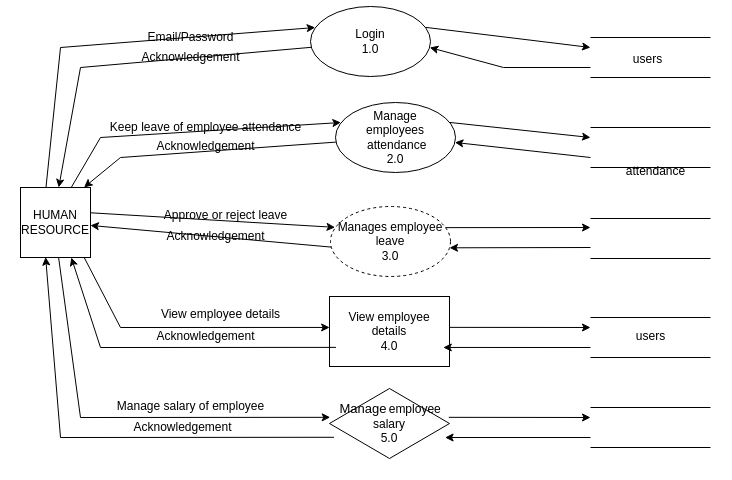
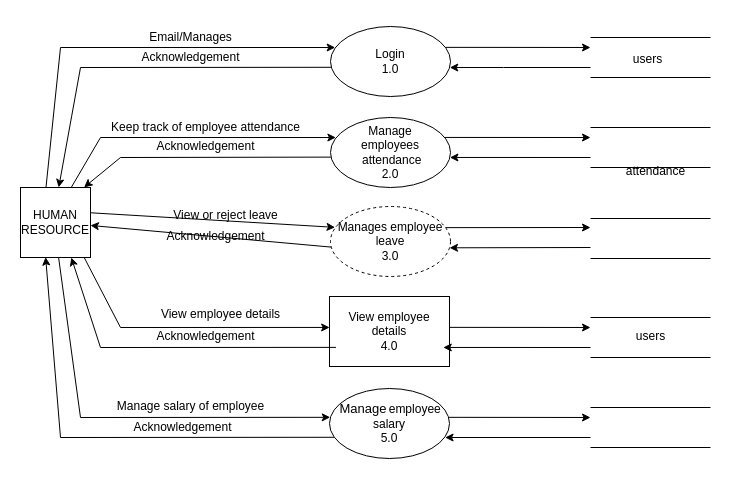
  <mxCell id="0" />
  <mxCell id="1" parent="0" />
- <mxCell id="2" value="Login&lt;br style=&quot;border-color: var(--border-color);&quot;&gt;&lt;span style=&quot;&quot;&gt;1.0&lt;/span&gt;" style="ellipse;whiteSpace=wrap;html=1;" parent="1" vertex="1"><mxGeometry x="310" y="6" width="120" height="70" as="geometry" /></mxCell>
- <mxCell id="3" value="Manage&lt;br style=&quot;border-color: var(--border-color);&quot;&gt;employees&lt;br style=&quot;border-color: var(--border-color);&quot;&gt;&lt;span style=&quot;border-color: var(--border-color);&quot;&gt;&amp;nbsp;attendance&lt;/span&gt;&lt;br style=&quot;border-color: var(--border-color);&quot;&gt;&lt;span style=&quot;border-color: var(--border-color);&quot;&gt;2.0&lt;/span&gt;" style="ellipse;whiteSpace=wrap;html=1;" parent="1" vertex="1"><mxGeometry x="335" y="102" width="120" height="70" as="geometry" /></mxCell>
+ <mxCell id="2" value="Login&lt;br style=&quot;border-color: var(--border-color);&quot;&gt;&lt;span style=&quot;&quot;&gt;1.0&lt;/span&gt;" style="ellipse;whiteSpace=wrap;html=1;" parent="1" vertex="1"><mxGeometry x="330" y="26" width="120" height="70" as="geometry" /></mxCell>
+ <mxCell id="3" value="Manage&lt;br style=&quot;border-color: var(--border-color);&quot;&gt;employees&lt;br style=&quot;border-color: var(--border-color);&quot;&gt;&lt;span style=&quot;border-color: var(--border-color);&quot;&gt;&amp;nbsp;attendance&lt;/span&gt;&lt;br style=&quot;border-color: var(--border-color);&quot;&gt;&lt;span style=&quot;border-color: var(--border-color);&quot;&gt;2.0&lt;/span&gt;" style="ellipse;whiteSpace=wrap;html=1;" parent="1" vertex="1"><mxGeometry x="330" y="117" width="120" height="70" as="geometry" /></mxCell>
  <mxCell id="4" value="Manages employee&lt;br style=&quot;border-color: var(--border-color);&quot;&gt;leave&lt;br style=&quot;border-color: var(--border-color);&quot;&gt;&lt;span style=&quot;border-color: var(--border-color);&quot;&gt;3.0&lt;/span&gt;" style="ellipse;whiteSpace=wrap;html=1;dashed=1;" parent="1" vertex="1"><mxGeometry x="330" y="206" width="120" height="70" as="geometry" /></mxCell>
  <mxCell id="5" value="HUMAN RESOURCE" style="whiteSpace=wrap;html=1;aspect=fixed;" parent="1" vertex="1"><mxGeometry x="20" y="187" width="70" height="70" as="geometry" /></mxCell>
  <mxCell id="6" value="View employee details&lt;br style=&quot;border-color: var(--border-color);&quot;&gt;4.0" style="whiteSpace=wrap;html=1;rounded=0;" parent="1" vertex="1"><mxGeometry x="329" y="296" width="120" height="70" as="geometry" /></mxCell>
- <mxCell id="7" value="&lt;font style=&quot;border-color: var(--border-color); font-size: 8px;&quot;&gt;&amp;nbsp;&lt;/font&gt;&lt;font style=&quot;border-color: var(--border-color); font-size: 13px;&quot;&gt;Manage&lt;/font&gt;&lt;font style=&quot;border-color: var(--border-color); font-size: 8px;&quot;&gt;&amp;nbsp;&lt;/font&gt;&lt;font style=&quot;border-color: var(--border-color);&quot;&gt;employee&lt;br&gt;salary&lt;/font&gt;&lt;br style=&quot;border-color: var(--border-color);&quot;&gt;5.0" style="rhombus;whiteSpace=wrap;html=1;" parent="1" vertex="1"><mxGeometry x="329" y="388" width="120" height="70" as="geometry" /></mxCell>
+ <mxCell id="7" value="&lt;font style=&quot;border-color: var(--border-color); font-size: 8px;&quot;&gt;&amp;nbsp;&lt;/font&gt;&lt;font style=&quot;border-color: var(--border-color); font-size: 13px;&quot;&gt;Manage&lt;/font&gt;&lt;font style=&quot;border-color: var(--border-color); font-size: 8px;&quot;&gt;&amp;nbsp;&lt;/font&gt;&lt;font style=&quot;border-color: var(--border-color);&quot;&gt;employee&lt;br&gt;salary&lt;/font&gt;&lt;br style=&quot;border-color: var(--border-color);&quot;&gt;5.0" style="ellipse;whiteSpace=wrap;html=1;" parent="1" vertex="1"><mxGeometry x="329" y="388" width="120" height="70" as="geometry" /></mxCell>
  <mxCell id="8" value="" style="endArrow=classic;html=1;rounded=0;exitX=0.364;exitY=0;exitDx=0;exitDy=0;exitPerimeter=0;entryX=0.039;entryY=0.3;entryDx=0;entryDy=0;entryPerimeter=0;" parent="1" source="5" target="2" edge="1"><mxGeometry width="50" height="50" relative="1" as="geometry"><mxPoint x="60" y="177" as="sourcePoint" /><mxPoint x="320" y="-33" as="targetPoint" /><Array as="points"><mxPoint x="60" y="47" /></Array></mxGeometry></mxCell>
  <mxCell id="9" value="" style="endArrow=classic;html=1;rounded=0;entryX=0.546;entryY=-0.001;entryDx=0;entryDy=0;entryPerimeter=0;exitX=0.008;exitY=0.583;exitDx=0;exitDy=0;exitPerimeter=0;" parent="1" source="2" target="5" edge="1"><mxGeometry width="50" height="50" relative="1" as="geometry"><mxPoint x="340" y="17" as="sourcePoint" /><mxPoint x="70" y="177" as="targetPoint" /><Array as="points"><mxPoint x="80" y="67" /></Array></mxGeometry></mxCell>
  <mxCell id="10" value="" style="endArrow=classic;html=1;rounded=0;exitX=0.726;exitY=-0.002;exitDx=0;exitDy=0;exitPerimeter=0;entryX=0.045;entryY=0.286;entryDx=0;entryDy=0;entryPerimeter=0;" parent="1" source="5" target="3" edge="1"><mxGeometry width="50" height="50" relative="1" as="geometry"><mxPoint x="92.51" y="187" as="sourcePoint" /><mxPoint x="330" y="147" as="targetPoint" /><Array as="points"><mxPoint x="100" y="137" /></Array></mxGeometry></mxCell>
  <mxCell id="11" value="" style="endArrow=classic;html=1;rounded=0;exitX=0.003;exitY=0.566;exitDx=0;exitDy=0;exitPerimeter=0;entryX=0.908;entryY=-0.002;entryDx=0;entryDy=0;entryPerimeter=0;" parent="1" source="3" target="5" edge="1"><mxGeometry width="50" height="50" relative="1" as="geometry"><mxPoint x="230" y="147" as="sourcePoint" /><mxPoint x="100" y="187" as="targetPoint" /><Array as="points"><mxPoint x="120" y="157" /></Array></mxGeometry></mxCell>
  <mxCell id="12" value="" style="endArrow=classic;html=1;rounded=0;exitX=0.997;exitY=0.361;exitDx=0;exitDy=0;exitPerimeter=0;entryX=0.038;entryY=0.298;entryDx=0;entryDy=0;entryPerimeter=0;" parent="1" source="5" target="4" edge="1"><mxGeometry width="50" height="50" relative="1" as="geometry"><mxPoint x="300" y="257" as="sourcePoint" /><mxPoint x="330" y="207" as="targetPoint" /></mxGeometry></mxCell>
  <mxCell id="13" value="" style="endArrow=classic;html=1;rounded=0;entryX=0.999;entryY=0.542;entryDx=0;entryDy=0;entryPerimeter=0;exitX=0.005;exitY=0.58;exitDx=0;exitDy=0;exitPerimeter=0;" parent="1" source="4" target="5" edge="1"><mxGeometry width="50" height="50" relative="1" as="geometry"><mxPoint x="300" y="257" as="sourcePoint" /><mxPoint x="350" y="207" as="targetPoint" /></mxGeometry></mxCell>
  <mxCell id="14" value="" style="endArrow=classic;html=1;rounded=0;exitX=0.91;exitY=1;exitDx=0;exitDy=0;exitPerimeter=0;entryX=0.001;entryY=0.442;entryDx=0;entryDy=0;entryPerimeter=0;" parent="1" source="5" target="6" edge="1"><mxGeometry width="50" height="50" relative="1" as="geometry"><mxPoint x="210" y="437" as="sourcePoint" /><mxPoint x="330" y="327" as="targetPoint" /><Array as="points"><mxPoint x="120" y="327" /></Array></mxGeometry></mxCell>
  <mxCell id="15" value="" style="endArrow=classic;html=1;rounded=0;entryX=0.726;entryY=1;entryDx=0;entryDy=0;entryPerimeter=0;exitX=0.054;exitY=0.727;exitDx=0;exitDy=0;exitPerimeter=0;" parent="1" source="6" target="5" edge="1"><mxGeometry width="50" height="50" relative="1" as="geometry"><mxPoint x="320" y="337" as="sourcePoint" /><mxPoint x="110" y="297" as="targetPoint" /><Array as="points"><mxPoint x="100" y="347" /></Array></mxGeometry></mxCell>
  <mxCell id="16" value="" style="endArrow=classic;html=1;rounded=0;exitX=0.544;exitY=0.999;exitDx=0;exitDy=0;exitPerimeter=0;entryX=0.006;entryY=0.412;entryDx=0;entryDy=0;entryPerimeter=0;" parent="1" source="5" target="7" edge="1"><mxGeometry width="50" height="50" relative="1" as="geometry"><mxPoint x="60" y="407" as="sourcePoint" /><mxPoint x="320" y="427" as="targetPoint" /><Array as="points"><mxPoint x="80" y="417" /></Array></mxGeometry></mxCell>
  <mxCell id="17" value="" style="endArrow=classic;html=1;rounded=0;entryX=0.359;entryY=0.994;entryDx=0;entryDy=0;entryPerimeter=0;exitX=0.037;exitY=0.697;exitDx=0;exitDy=0;exitPerimeter=0;" parent="1" source="7" target="5" edge="1"><mxGeometry width="50" height="50" relative="1" as="geometry"><mxPoint x="320" y="447" as="sourcePoint" /><mxPoint x="60" y="297" as="targetPoint" /><Array as="points"><mxPoint x="60" y="437" /></Array></mxGeometry></mxCell>
  <mxCell id="18" value="" style="endArrow=classic;html=1;rounded=0;exitX=0.96;exitY=0.302;exitDx=0;exitDy=0;exitPerimeter=0;" parent="1" source="4" edge="1"><mxGeometry width="50" height="50" relative="1" as="geometry"><mxPoint x="450" y="236" as="sourcePoint" /><mxPoint x="590" y="227" as="targetPoint" /></mxGeometry></mxCell>
  <mxCell id="19" value="" style="endArrow=classic;html=1;rounded=0;exitX=0.997;exitY=0.441;exitDx=0;exitDy=0;exitPerimeter=0;" parent="1" source="6" edge="1"><mxGeometry width="50" height="50" relative="1" as="geometry"><mxPoint x="450" y="327" as="sourcePoint" /><mxPoint x="590" y="327" as="targetPoint" /></mxGeometry></mxCell>
  <mxCell id="20" value="" style="endArrow=classic;html=1;rounded=0;exitX=0.994;exitY=0.412;exitDx=0;exitDy=0;exitPerimeter=0;" parent="1" source="7" edge="1"><mxGeometry width="50" height="50" relative="1" as="geometry"><mxPoint x="450" y="420" as="sourcePoint" /><mxPoint x="590" y="417" as="targetPoint" /></mxGeometry></mxCell>
  <mxCell id="21" value="" style="endArrow=classic;html=1;rounded=0;entryX=0.994;entryY=0.586;entryDx=0;entryDy=0;entryPerimeter=0;" parent="1" target="2" edge="1"><mxGeometry width="50" height="50" relative="1" as="geometry"><mxPoint x="590" y="67" as="sourcePoint" /><mxPoint x="450" y="71" as="targetPoint" /><Array as="points"><mxPoint x="503" y="67" /></Array></mxGeometry></mxCell>
  <mxCell id="22" value="" style="endArrow=none;html=1;rounded=0;" parent="1" edge="1"><mxGeometry width="50" height="50" relative="1" as="geometry"><mxPoint x="590" y="37" as="sourcePoint" /><mxPoint x="710" y="37" as="targetPoint" /></mxGeometry></mxCell>
  <mxCell id="23" value="" style="endArrow=none;html=1;rounded=0;" parent="1" edge="1"><mxGeometry width="50" height="50" relative="1" as="geometry"><mxPoint x="590" y="77" as="sourcePoint" /><mxPoint x="710" y="77" as="targetPoint" /></mxGeometry></mxCell>
  <mxCell id="24" value="" style="endArrow=classic;html=1;rounded=0;entryX=0.995;entryY=0.571;entryDx=0;entryDy=0;entryPerimeter=0;" parent="1" target="3" edge="1"><mxGeometry width="50" height="50" relative="1" as="geometry"><mxPoint x="590" y="157" as="sourcePoint" /><mxPoint x="450" y="156.76" as="targetPoint" /></mxGeometry></mxCell>
  <mxCell id="25" value="" style="endArrow=none;html=1;rounded=0;" parent="1" edge="1"><mxGeometry width="50" height="50" relative="1" as="geometry"><mxPoint x="590" y="127" as="sourcePoint" /><mxPoint x="710" y="127" as="targetPoint" /></mxGeometry></mxCell>
  <mxCell id="26" value="" style="endArrow=none;html=1;rounded=0;" parent="1" edge="1"><mxGeometry width="50" height="50" relative="1" as="geometry"><mxPoint x="590" y="167" as="sourcePoint" /><mxPoint x="710" y="167" as="targetPoint" /></mxGeometry></mxCell>
  <mxCell id="27" value="" style="endArrow=classic;html=1;rounded=0;entryX=0.992;entryY=0.59;entryDx=0;entryDy=0;entryPerimeter=0;" parent="1" target="4" edge="1"><mxGeometry width="50" height="50" relative="1" as="geometry"><mxPoint x="590" y="247" as="sourcePoint" /><mxPoint x="450" y="256" as="targetPoint" /></mxGeometry></mxCell>
  <mxCell id="28" value="" style="endArrow=none;html=1;rounded=0;" parent="1" edge="1"><mxGeometry width="50" height="50" relative="1" as="geometry"><mxPoint x="590" y="218" as="sourcePoint" /><mxPoint x="710" y="218" as="targetPoint" /></mxGeometry></mxCell>
  <mxCell id="29" value="" style="endArrow=none;html=1;rounded=0;" parent="1" edge="1"><mxGeometry width="50" height="50" relative="1" as="geometry"><mxPoint x="590" y="258" as="sourcePoint" /><mxPoint x="710" y="258" as="targetPoint" /></mxGeometry></mxCell>
  <mxCell id="30" value="" style="endArrow=classic;html=1;rounded=0;entryX=0.948;entryY=0.728;entryDx=0;entryDy=0;entryPerimeter=0;" parent="1" target="6" edge="1"><mxGeometry width="50" height="50" relative="1" as="geometry"><mxPoint x="590" y="347" as="sourcePoint" /><mxPoint x="435" y="350.86" as="targetPoint" /></mxGeometry></mxCell>
  <mxCell id="31" value="" style="endArrow=none;html=1;rounded=0;" parent="1" edge="1"><mxGeometry width="50" height="50" relative="1" as="geometry"><mxPoint x="590" y="317" as="sourcePoint" /><mxPoint x="710" y="317" as="targetPoint" /></mxGeometry></mxCell>
  <mxCell id="32" value="" style="endArrow=none;html=1;rounded=0;" parent="1" edge="1"><mxGeometry width="50" height="50" relative="1" as="geometry"><mxPoint x="590" y="357" as="sourcePoint" /><mxPoint x="710" y="357" as="targetPoint" /></mxGeometry></mxCell>
  <mxCell id="33" value="" style="endArrow=classic;html=1;rounded=0;entryX=0.963;entryY=0.7;entryDx=0;entryDy=0;entryPerimeter=0;" parent="1" target="7" edge="1"><mxGeometry width="50" height="50" relative="1" as="geometry"><mxPoint x="590" y="437" as="sourcePoint" /><mxPoint x="450" y="438.634" as="targetPoint" /></mxGeometry></mxCell>
  <mxCell id="34" value="" style="endArrow=none;html=1;rounded=0;" parent="1" edge="1"><mxGeometry width="50" height="50" relative="1" as="geometry"><mxPoint x="590" y="407" as="sourcePoint" /><mxPoint x="710" y="407" as="targetPoint" /></mxGeometry></mxCell>
  <mxCell id="35" value="" style="endArrow=none;html=1;rounded=0;" parent="1" edge="1"><mxGeometry width="50" height="50" relative="1" as="geometry"><mxPoint x="590" y="447" as="sourcePoint" /><mxPoint x="710" y="447" as="targetPoint" /></mxGeometry></mxCell>
  <mxCell id="36" value="Acknowledgement" style="text;html=1;align=center;verticalAlign=middle;resizable=0;points=[];autosize=1;strokeColor=none;fillColor=none;" parent="1" vertex="1"><mxGeometry x="130" y="42" width="120" height="30" as="geometry" /></mxCell>
  <mxCell id="37" value="Acknowledgement" style="text;html=1;align=center;verticalAlign=middle;resizable=0;points=[];autosize=1;strokeColor=none;fillColor=none;" parent="1" vertex="1"><mxGeometry x="145" y="131" width="120" height="30" as="geometry" /></mxCell>
  <mxCell id="38" value="Acknowledgement" style="text;html=1;align=center;verticalAlign=middle;resizable=0;points=[];autosize=1;strokeColor=none;fillColor=none;" parent="1" vertex="1"><mxGeometry x="155" y="221" width="120" height="30" as="geometry" /></mxCell>
  <mxCell id="39" value="Acknowledgement" style="text;html=1;align=center;verticalAlign=middle;resizable=0;points=[];autosize=1;strokeColor=none;fillColor=none;" parent="1" vertex="1"><mxGeometry x="145" y="321" width="120" height="30" as="geometry" /></mxCell>
  <mxCell id="40" value="Acknowledgement" style="text;html=1;align=center;verticalAlign=middle;resizable=0;points=[];autosize=1;strokeColor=none;fillColor=none;" parent="1" vertex="1"><mxGeometry x="122" y="412" width="120" height="30" as="geometry" /></mxCell>
  <mxCell id="41" value="" style="endArrow=classic;html=1;rounded=0;exitX=0.96;exitY=0.298;exitDx=0;exitDy=0;exitPerimeter=0;" parent="1" source="2" edge="1"><mxGeometry width="50" height="50" relative="1" as="geometry"><mxPoint x="450" y="50.97" as="sourcePoint" /><mxPoint x="590" y="47" as="targetPoint" /></mxGeometry></mxCell>
  <mxCell id="42" value="" style="endArrow=classic;html=1;rounded=0;exitX=0.952;exitY=0.285;exitDx=0;exitDy=0;exitPerimeter=0;" parent="1" source="3" edge="1"><mxGeometry width="50" height="50" relative="1" as="geometry"><mxPoint x="450" y="139" as="sourcePoint" /><mxPoint x="590" y="137" as="targetPoint" /></mxGeometry></mxCell>
- <mxCell id="43" value="Approve or reject leave" style="text;html=1;align=center;verticalAlign=middle;resizable=0;points=[];autosize=1;strokeColor=none;fillColor=none;fontSize=12;" parent="1" vertex="1"><mxGeometry x="150" y="200" width="150" height="30" as="geometry" /></mxCell>
- <mxCell id="44" value="&lt;span style=&quot;font-size: 12px;&quot;&gt;Email/Password&lt;/span&gt;" style="text;html=1;align=center;verticalAlign=middle;resizable=0;points=[];autosize=1;strokeColor=none;fillColor=none;fontSize=16;" parent="1" vertex="1"><mxGeometry x="135" y="20" width="110" height="30" as="geometry" /></mxCell>
- <mxCell id="45" value="Keep leave of employee attendance" style="text;html=1;align=center;verticalAlign=middle;resizable=0;points=[];autosize=1;strokeColor=none;fillColor=none;fontSize=12;" parent="1" vertex="1"><mxGeometry x="100" y="112" width="210" height="30" as="geometry" /></mxCell>
+ <mxCell id="43" value="View or reject leave" style="text;html=1;align=center;verticalAlign=middle;resizable=0;points=[];autosize=1;strokeColor=none;fillColor=none;fontSize=12;" parent="1" vertex="1"><mxGeometry x="150" y="200" width="150" height="30" as="geometry" /></mxCell>
+ <mxCell id="44" value="&lt;span style=&quot;font-size: 12px;&quot;&gt;Email/Manages&lt;/span&gt;" style="text;html=1;align=center;verticalAlign=middle;resizable=0;points=[];autosize=1;strokeColor=none;fillColor=none;fontSize=16;" parent="1" vertex="1"><mxGeometry x="135" y="20" width="110" height="30" as="geometry" /></mxCell>
+ <mxCell id="45" value="Keep track of employee attendance" style="text;html=1;align=center;verticalAlign=middle;resizable=0;points=[];autosize=1;strokeColor=none;fillColor=none;fontSize=12;" parent="1" vertex="1"><mxGeometry x="100" y="112" width="210" height="30" as="geometry" /></mxCell>
  <mxCell id="46" value="View employee details" style="text;html=1;align=center;verticalAlign=middle;resizable=0;points=[];autosize=1;strokeColor=none;fillColor=none;fontSize=12;" parent="1" vertex="1"><mxGeometry x="150" y="299" width="140" height="30" as="geometry" /></mxCell>
  <mxCell id="47" value="Manage salary of employee" style="text;html=1;align=center;verticalAlign=middle;resizable=0;points=[];autosize=1;strokeColor=none;fillColor=none;fontSize=12;" parent="1" vertex="1"><mxGeometry x="105" y="391" width="170" height="30" as="geometry" /></mxCell>
  <mxCell id="48" value="users" style="text;html=1;align=center;verticalAlign=middle;resizable=0;points=[];autosize=1;strokeColor=none;fillColor=none;" parent="1" vertex="1"><mxGeometry x="622" y="44" width="50" height="30" as="geometry" /></mxCell>
  <mxCell id="49" value="attendance" style="text;html=1;align=center;verticalAlign=middle;resizable=0;points=[];autosize=1;strokeColor=none;fillColor=none;" parent="1" vertex="1"><mxGeometry x="615" y="156" width="80" height="30" as="geometry" /></mxCell>
  <mxCell id="50" value="users" style="text;html=1;align=center;verticalAlign=middle;resizable=0;points=[];autosize=1;strokeColor=none;fillColor=none;" parent="1" vertex="1"><mxGeometry x="625" y="321" width="50" height="30" as="geometry" /></mxCell>
